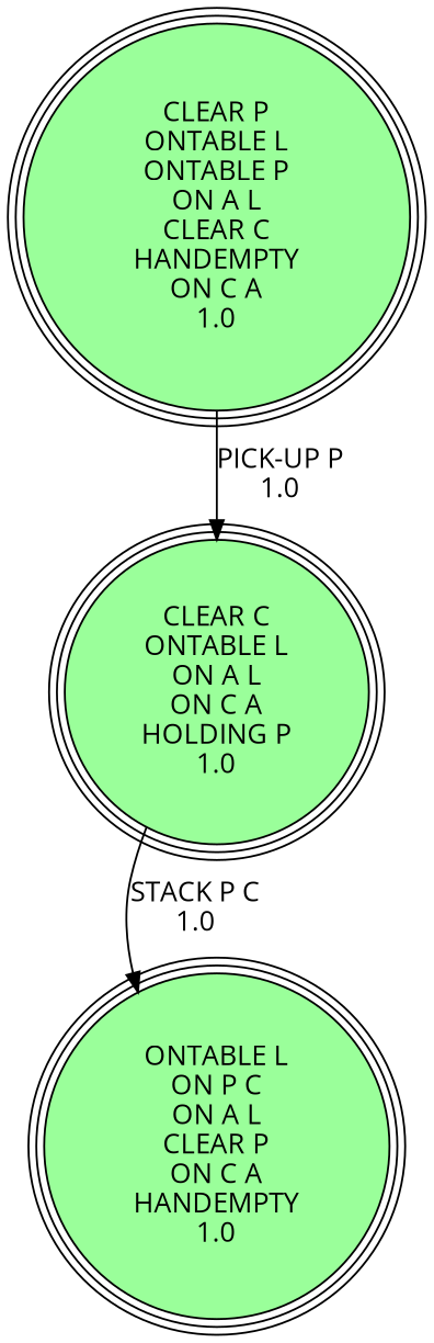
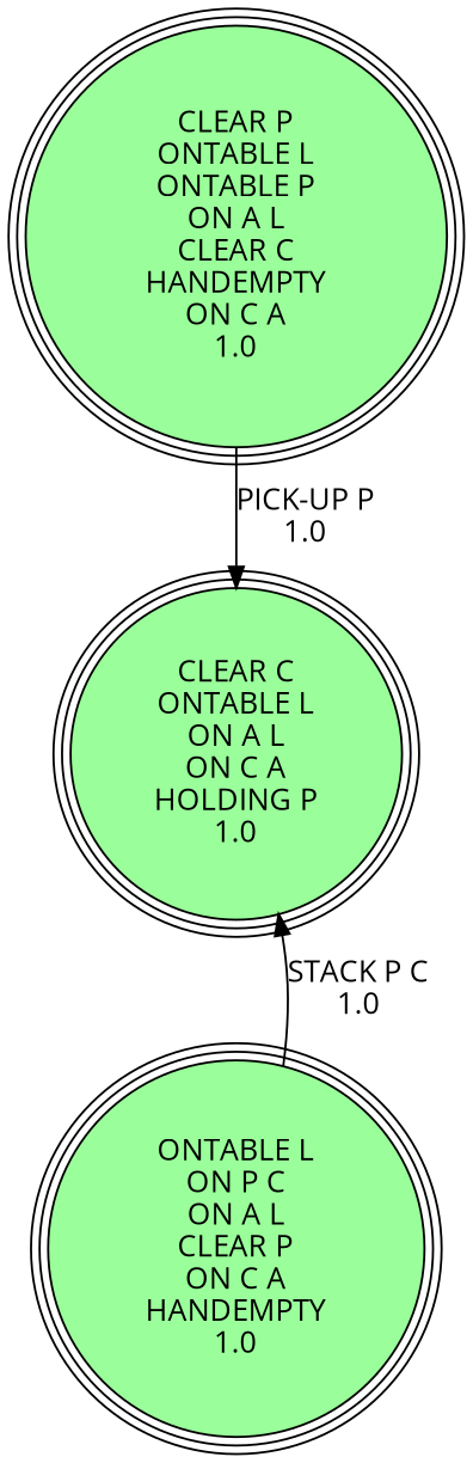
  digraph {
    fontname="Open Sans"
    node [fillcolor=palegreen1 peripheries=3 shape=circle style=filled fontname="Open Sans"]
    edge [fontname="Open Sans"]
    "CLEAR P\nONTABLE L\nONTABLE P\nON A L\nCLEAR C\nHANDEMPTY\nON C A\n1.0\n"
    "CLEAR C\nONTABLE L\nON A L\nON C A\nHOLDING P\n1.0\n"
    "ONTABLE L\nON P C\nON A L\nCLEAR P\nON C A\nHANDEMPTY\n1.0\n"
    "CLEAR P\nONTABLE L\nONTABLE P\nON A L\nCLEAR C\nHANDEMPTY\nON C A\n1.0\n" -> "CLEAR C\nONTABLE L\nON A L\nON C A\nHOLDING P\n1.0\n" [label="PICK-UP P\n1.0\n"]
-   "CLEAR C\nONTABLE L\nON A L\nON C A\nHOLDING P\n1.0\n" -> "ONTABLE L\nON P C\nON A L\nCLEAR P\nON C A\nHANDEMPTY\n1.0\n" [label="STACK P C\n1.0\n"]
+   "ONTABLE L\nON P C\nON A L\nCLEAR P\nON C A\nHANDEMPTY\n1.0\n" -> "CLEAR C\nONTABLE L\nON A L\nON C A\nHOLDING P\n1.0\n" [label="STACK P C\n1.0\n"]
  }
